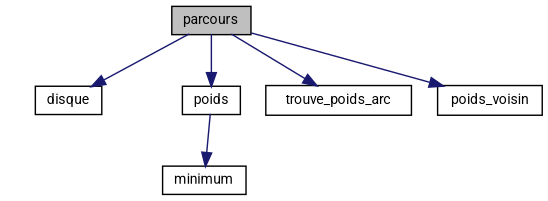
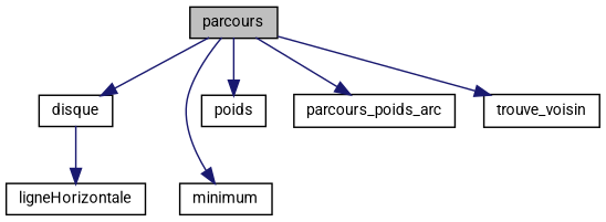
  digraph {
    fontname=Roboto
    rankdir=TB
    node [color=black fillcolor=white fontname=Roboto fontsize=10 shape=record style=filled]
    edge [color=midnightblue fontname=Roboto fontsize=10 labelfontname=Helvetica labelfontsize=10 style=solid]
    n1 [fillcolor=grey75 fontcolor=black height=0.2 label=parcours width=0.4]
    n2 [height=0.2 label=disque width=0.4]
    n3 [height=0.2 label=minimum width=0.4]
    n4 [height=0.2 label=poids width=0.4]
-   n5 [height=0.2 label=trouve_poids_arc width=0.4]
-   n6 [height=0.2 label=poids_voisin width=0.4]
+   n5 [height=0.2 label=parcours_poids_arc width=0.4]
+   n6 [height=0.2 label=trouve_voisin width=0.4]
+   n7 [height=0.2 label=ligneHorizontale width=0.4]
    n1 -> n2
-   n4 -> n3
+   n1 -> n3
    n1 -> n4
    n1 -> n5
    n1 -> n6
+   n2 -> n7
  }
